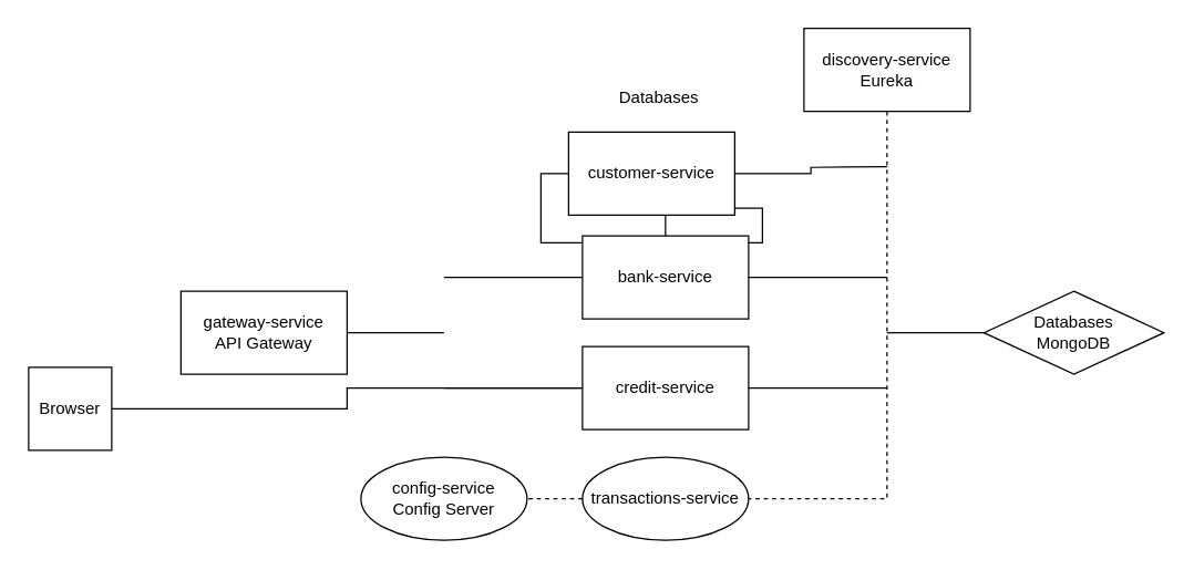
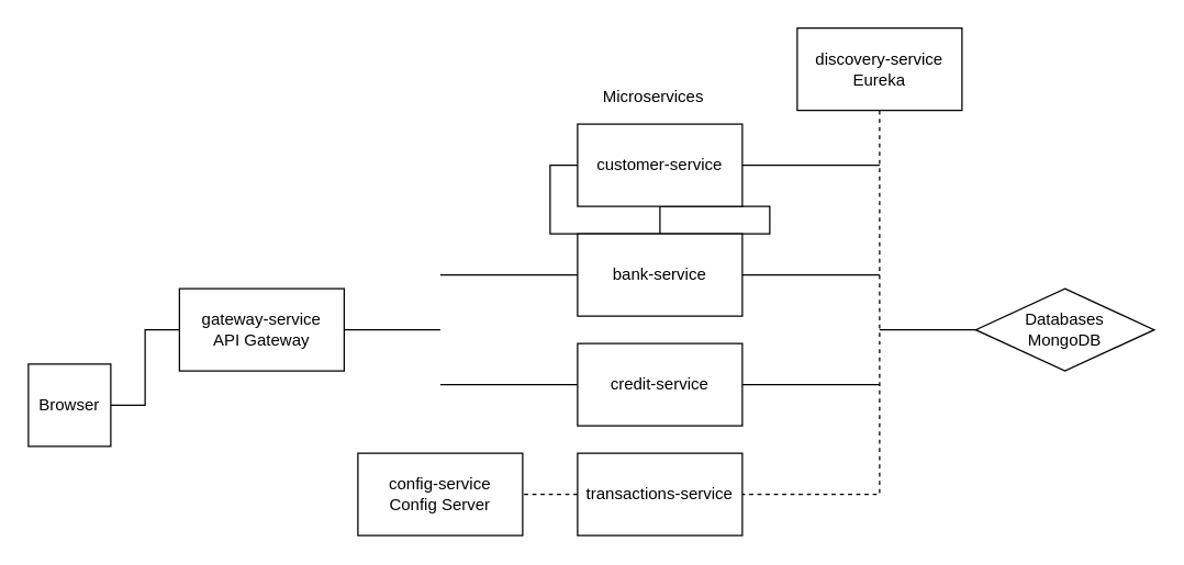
  <mxCell id="0" />
  <mxCell id="1" parent="0" />
  <mxCell id="2" style="edgeStyle=orthogonalEdgeStyle;rounded=0;orthogonalLoop=1;jettySize=auto;html=1;exitX=0;exitY=0.5;exitDx=0;exitDy=0;endArrow=none;endFill=0;" edge="1" parent="1" source="4" target="7"><mxGeometry relative="1" as="geometry" /></mxCell>
  <mxCell id="3" style="edgeStyle=orthogonalEdgeStyle;rounded=0;orthogonalLoop=1;jettySize=auto;html=1;exitX=1;exitY=0.5;exitDx=0;exitDy=0;endArrow=none;endFill=0;" edge="1" parent="1" source="4"><mxGeometry relative="1" as="geometry"><mxPoint x="640" y="120" as="targetPoint" /></mxGeometry></mxCell>
- <mxCell id="4" value="customer-service" style="rounded=0;whiteSpace=wrap;html=1;" vertex="1" parent="1"><mxGeometry x="410" y="95" width="120" height="60" as="geometry" /></mxCell>
+ <mxCell id="4" value="customer-service" style="rounded=0;whiteSpace=wrap;html=1;" vertex="1" parent="1"><mxGeometry x="420" y="90" width="120" height="60" as="geometry" /></mxCell>
  <mxCell id="5" style="edgeStyle=orthogonalEdgeStyle;rounded=0;orthogonalLoop=1;jettySize=auto;html=1;exitX=0;exitY=0.5;exitDx=0;exitDy=0;endArrow=none;endFill=0;" edge="1" parent="1" source="7"><mxGeometry relative="1" as="geometry"><mxPoint x="320" y="200" as="targetPoint" /></mxGeometry></mxCell>
  <mxCell id="6" style="edgeStyle=orthogonalEdgeStyle;rounded=0;orthogonalLoop=1;jettySize=auto;html=1;exitX=1;exitY=0.5;exitDx=0;exitDy=0;endArrow=none;endFill=0;" edge="1" parent="1" source="7"><mxGeometry relative="1" as="geometry"><mxPoint x="640" y="200" as="targetPoint" /></mxGeometry></mxCell>
  <mxCell id="7" value="bank-service" style="rounded=0;whiteSpace=wrap;html=1;" vertex="1" parent="1"><mxGeometry x="420" y="170" width="120" height="60" as="geometry" /></mxCell>
  <mxCell id="8" style="edgeStyle=none;rounded=0;orthogonalLoop=1;jettySize=auto;html=1;exitX=0;exitY=0.5;exitDx=0;exitDy=0;endArrow=none;endFill=0;" edge="1" parent="1" source="10"><mxGeometry relative="1" as="geometry"><mxPoint x="320" y="280" as="targetPoint" /></mxGeometry></mxCell>
  <mxCell id="9" style="edgeStyle=orthogonalEdgeStyle;rounded=0;orthogonalLoop=1;jettySize=auto;html=1;exitX=1;exitY=0.5;exitDx=0;exitDy=0;endArrow=none;endFill=0;" edge="1" parent="1" source="10"><mxGeometry relative="1" as="geometry"><mxPoint x="640" y="280" as="targetPoint" /></mxGeometry></mxCell>
  <mxCell id="10" value="credit-service" style="rounded=0;whiteSpace=wrap;html=1;" vertex="1" parent="1"><mxGeometry x="420" y="250" width="120" height="60" as="geometry" /></mxCell>
  <mxCell id="11" style="edgeStyle=none;rounded=0;orthogonalLoop=1;jettySize=auto;html=1;exitX=0;exitY=0.5;exitDx=0;exitDy=0;entryX=1;entryY=0.5;entryDx=0;entryDy=0;endArrow=none;endFill=0;dashed=1;" edge="1" parent="1" source="12" target="15"><mxGeometry relative="1" as="geometry" /></mxCell>
- <mxCell id="12" value="transactions-service" style="ellipse;whiteSpace=wrap;html=1;" vertex="1" parent="1"><mxGeometry x="420" y="330" width="120" height="60" as="geometry" /></mxCell>
+ <mxCell id="12" value="transactions-service" style="rounded=0;whiteSpace=wrap;html=1;" vertex="1" parent="1"><mxGeometry x="420" y="330" width="120" height="60" as="geometry" /></mxCell>
  <mxCell id="13" style="edgeStyle=orthogonalEdgeStyle;rounded=0;orthogonalLoop=1;jettySize=auto;html=1;exitX=0.5;exitY=1;exitDx=0;exitDy=0;entryX=1;entryY=0.5;entryDx=0;entryDy=0;endArrow=none;endFill=0;dashed=1;" edge="1" parent="1" source="14" target="12"><mxGeometry relative="1" as="geometry" /></mxCell>
  <mxCell id="14" value="discovery-service&lt;br&gt;Eureka" style="rounded=0;whiteSpace=wrap;html=1;" vertex="1" parent="1"><mxGeometry x="580" y="20" width="120" height="60" as="geometry" /></mxCell>
- <mxCell id="15" value="config-service&lt;br&gt;Config Server" style="ellipse;whiteSpace=wrap;html=1;" vertex="1" parent="1"><mxGeometry x="260" y="330" width="120" height="60" as="geometry" /></mxCell>
+ <mxCell id="15" value="config-service&lt;br&gt;Config Server" style="rounded=0;whiteSpace=wrap;html=1;" vertex="1" parent="1"><mxGeometry x="260" y="330" width="120" height="60" as="geometry" /></mxCell>
  <mxCell id="16" style="edgeStyle=orthogonalEdgeStyle;rounded=0;orthogonalLoop=1;jettySize=auto;html=1;exitX=1;exitY=0.5;exitDx=0;exitDy=0;endArrow=none;endFill=0;" edge="1" parent="1" source="17"><mxGeometry relative="1" as="geometry"><mxPoint x="320" y="240" as="targetPoint" /></mxGeometry></mxCell>
  <mxCell id="17" value="gateway-service&lt;br&gt;API Gateway" style="rounded=0;whiteSpace=wrap;html=1;" vertex="1" parent="1"><mxGeometry x="130" y="210" width="120" height="60" as="geometry" /></mxCell>
  <mxCell id="18" style="edgeStyle=orthogonalEdgeStyle;rounded=0;orthogonalLoop=1;jettySize=auto;html=1;exitX=0;exitY=0.5;exitDx=0;exitDy=0;endArrow=none;endFill=0;" edge="1" parent="1" source="19"><mxGeometry relative="1" as="geometry"><mxPoint x="640" y="240" as="targetPoint" /></mxGeometry></mxCell>
  <mxCell id="19" value="Databases&lt;br&gt;MongoDB" style="rhombus;whiteSpace=wrap;html=1;" vertex="1" parent="1"><mxGeometry x="710" y="210" width="130" height="60" as="geometry" /></mxCell>
- <mxCell id="20" value="Databases" style="text;html=1;align=center;verticalAlign=middle;resizable=0;points=[];autosize=1;strokeColor=none;fillColor=none;" vertex="1" parent="1"><mxGeometry x="430" y="60" width="90" height="20" as="geometry" /></mxCell>
- <mxCell id="21" style="edgeStyle=orthogonalEdgeStyle;rounded=0;orthogonalLoop=1;jettySize=auto;html=1;exitX=1;exitY=0.5;exitDx=0;exitDy=0;endArrow=none;endFill=0;" edge="1" parent="1" source="22" target="10"><mxGeometry relative="1" as="geometry" /></mxCell>
+ <mxCell id="20" value="Microservices" style="text;html=1;align=center;verticalAlign=middle;resizable=0;points=[];autosize=1;strokeColor=none;fillColor=none;" vertex="1" parent="1"><mxGeometry x="430" y="60" width="90" height="20" as="geometry" /></mxCell>
+ <mxCell id="21" style="edgeStyle=orthogonalEdgeStyle;rounded=0;orthogonalLoop=1;jettySize=auto;html=1;exitX=1;exitY=0.5;exitDx=0;exitDy=0;entryX=0;entryY=0.5;entryDx=0;entryDy=0;endArrow=none;endFill=0;" edge="1" parent="1" source="22" target="17"><mxGeometry relative="1" as="geometry" /></mxCell>
  <mxCell id="22" value="Browser" style="rounded=0;whiteSpace=wrap;html=1;" vertex="1" parent="1"><mxGeometry x="20" y="265" width="60" height="60" as="geometry" /></mxCell>
